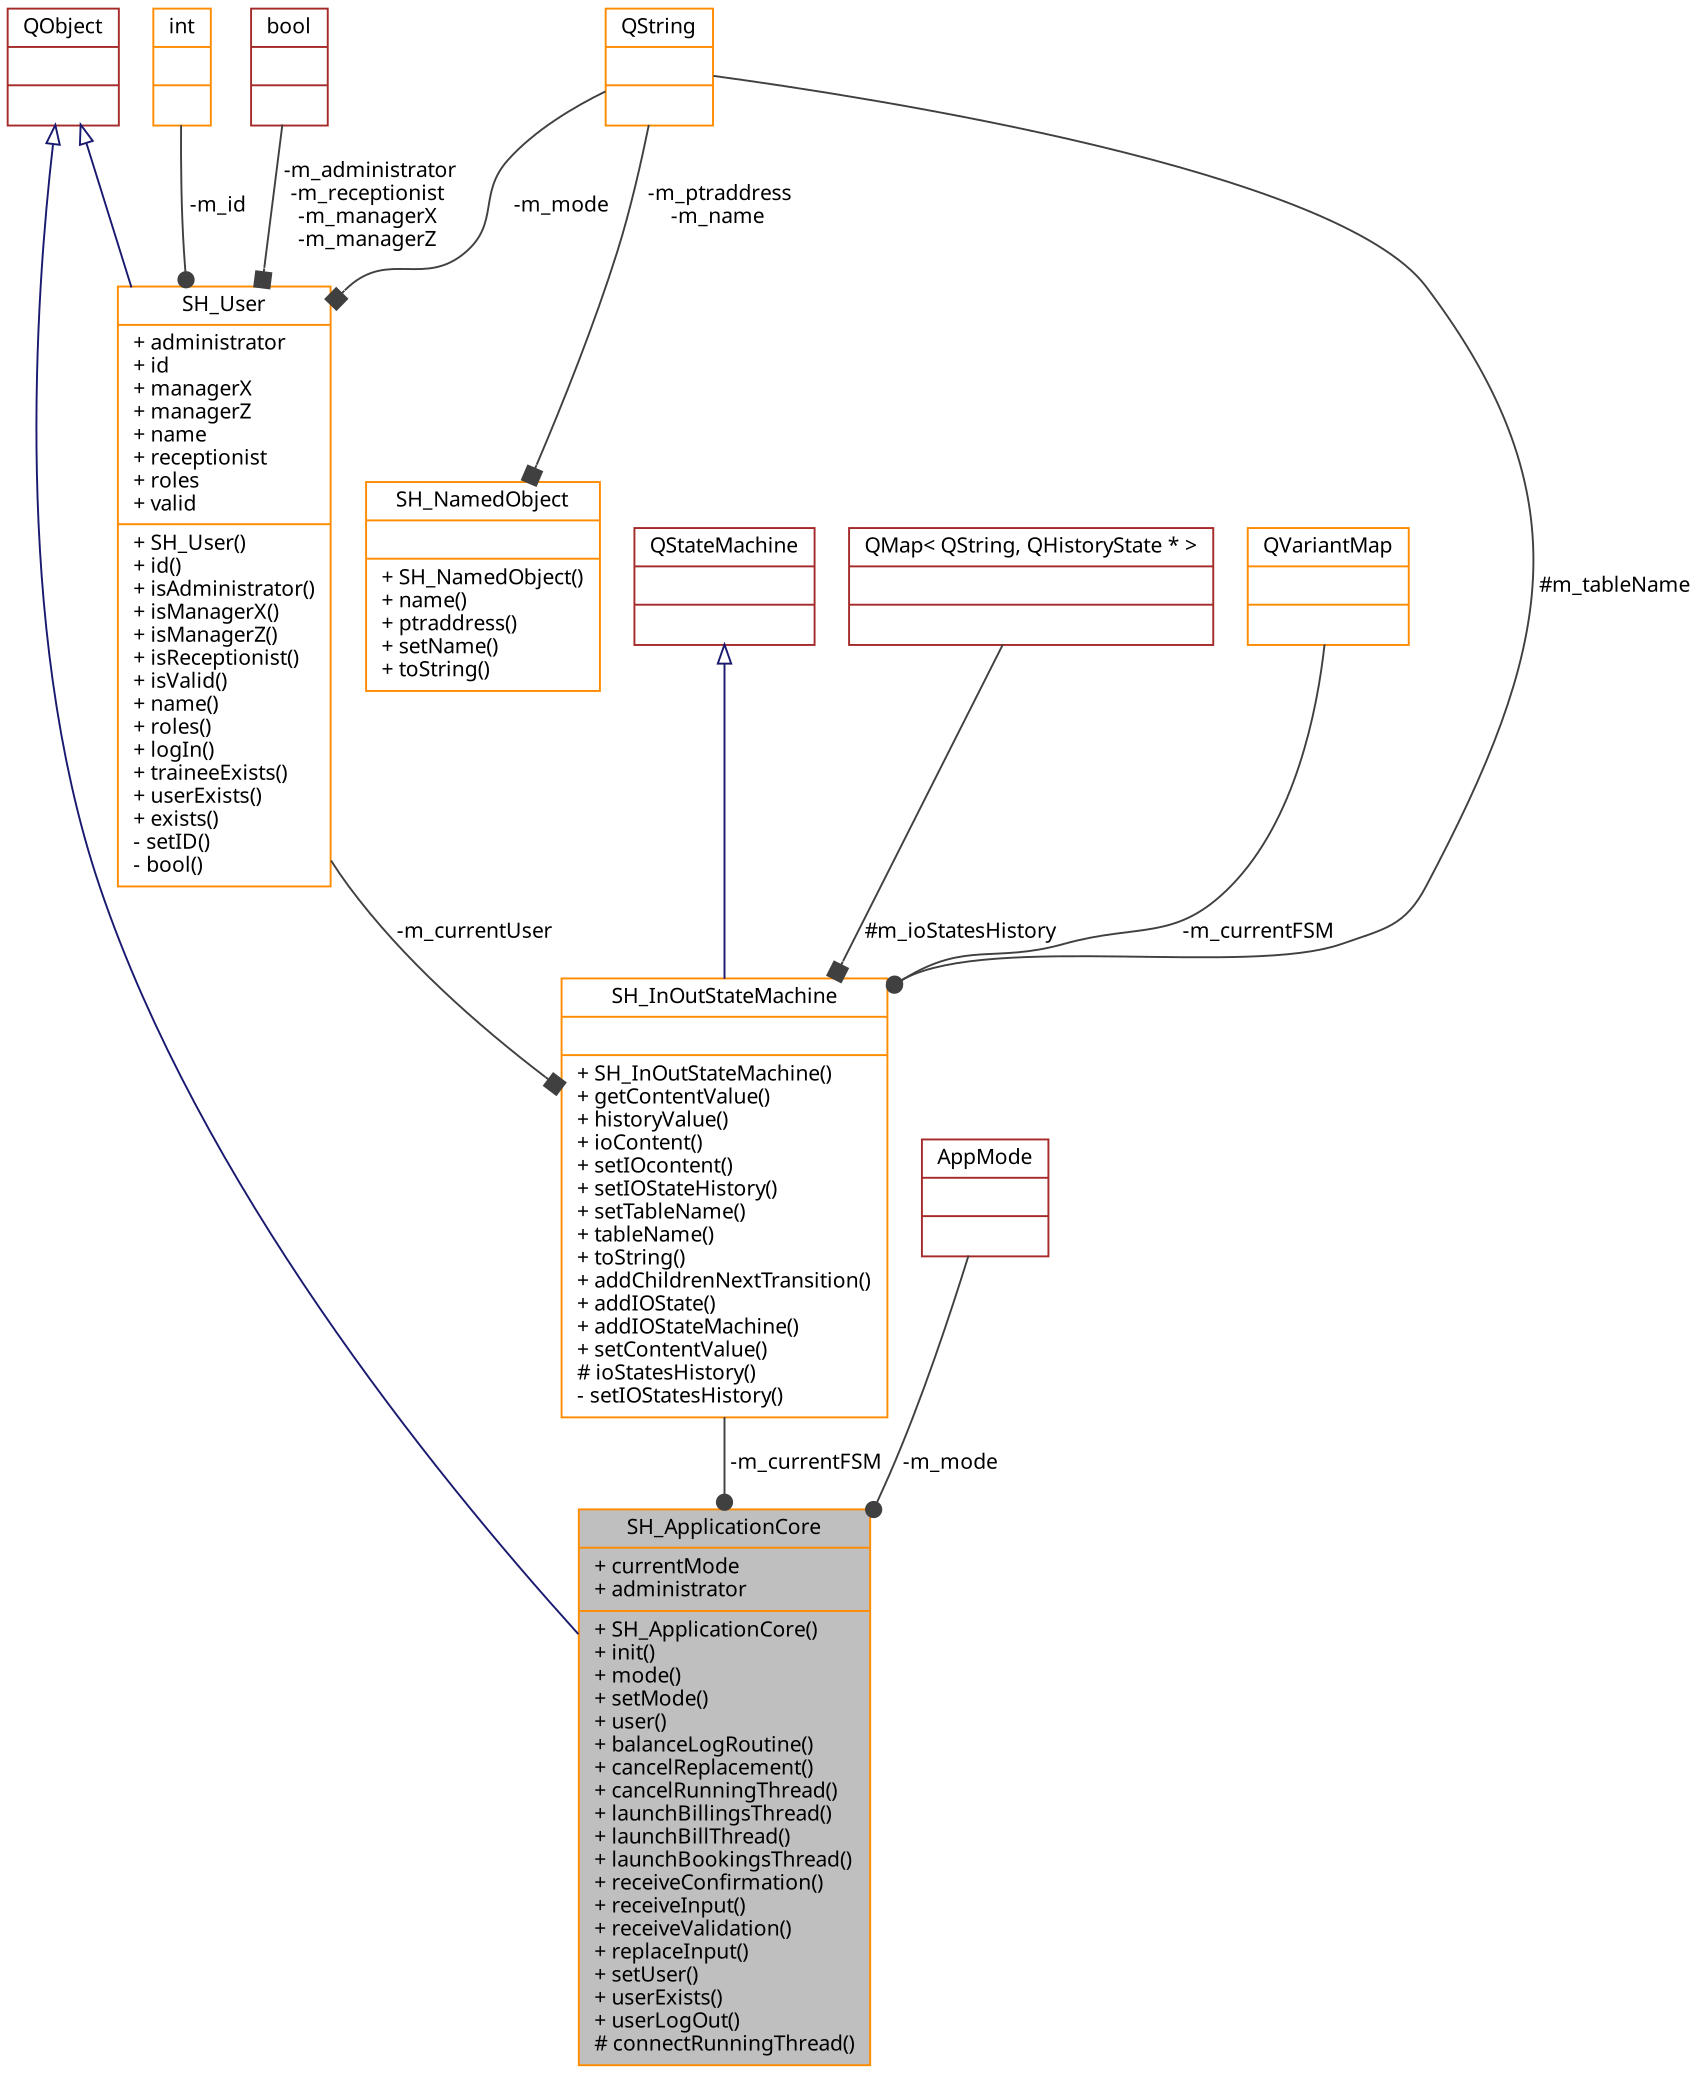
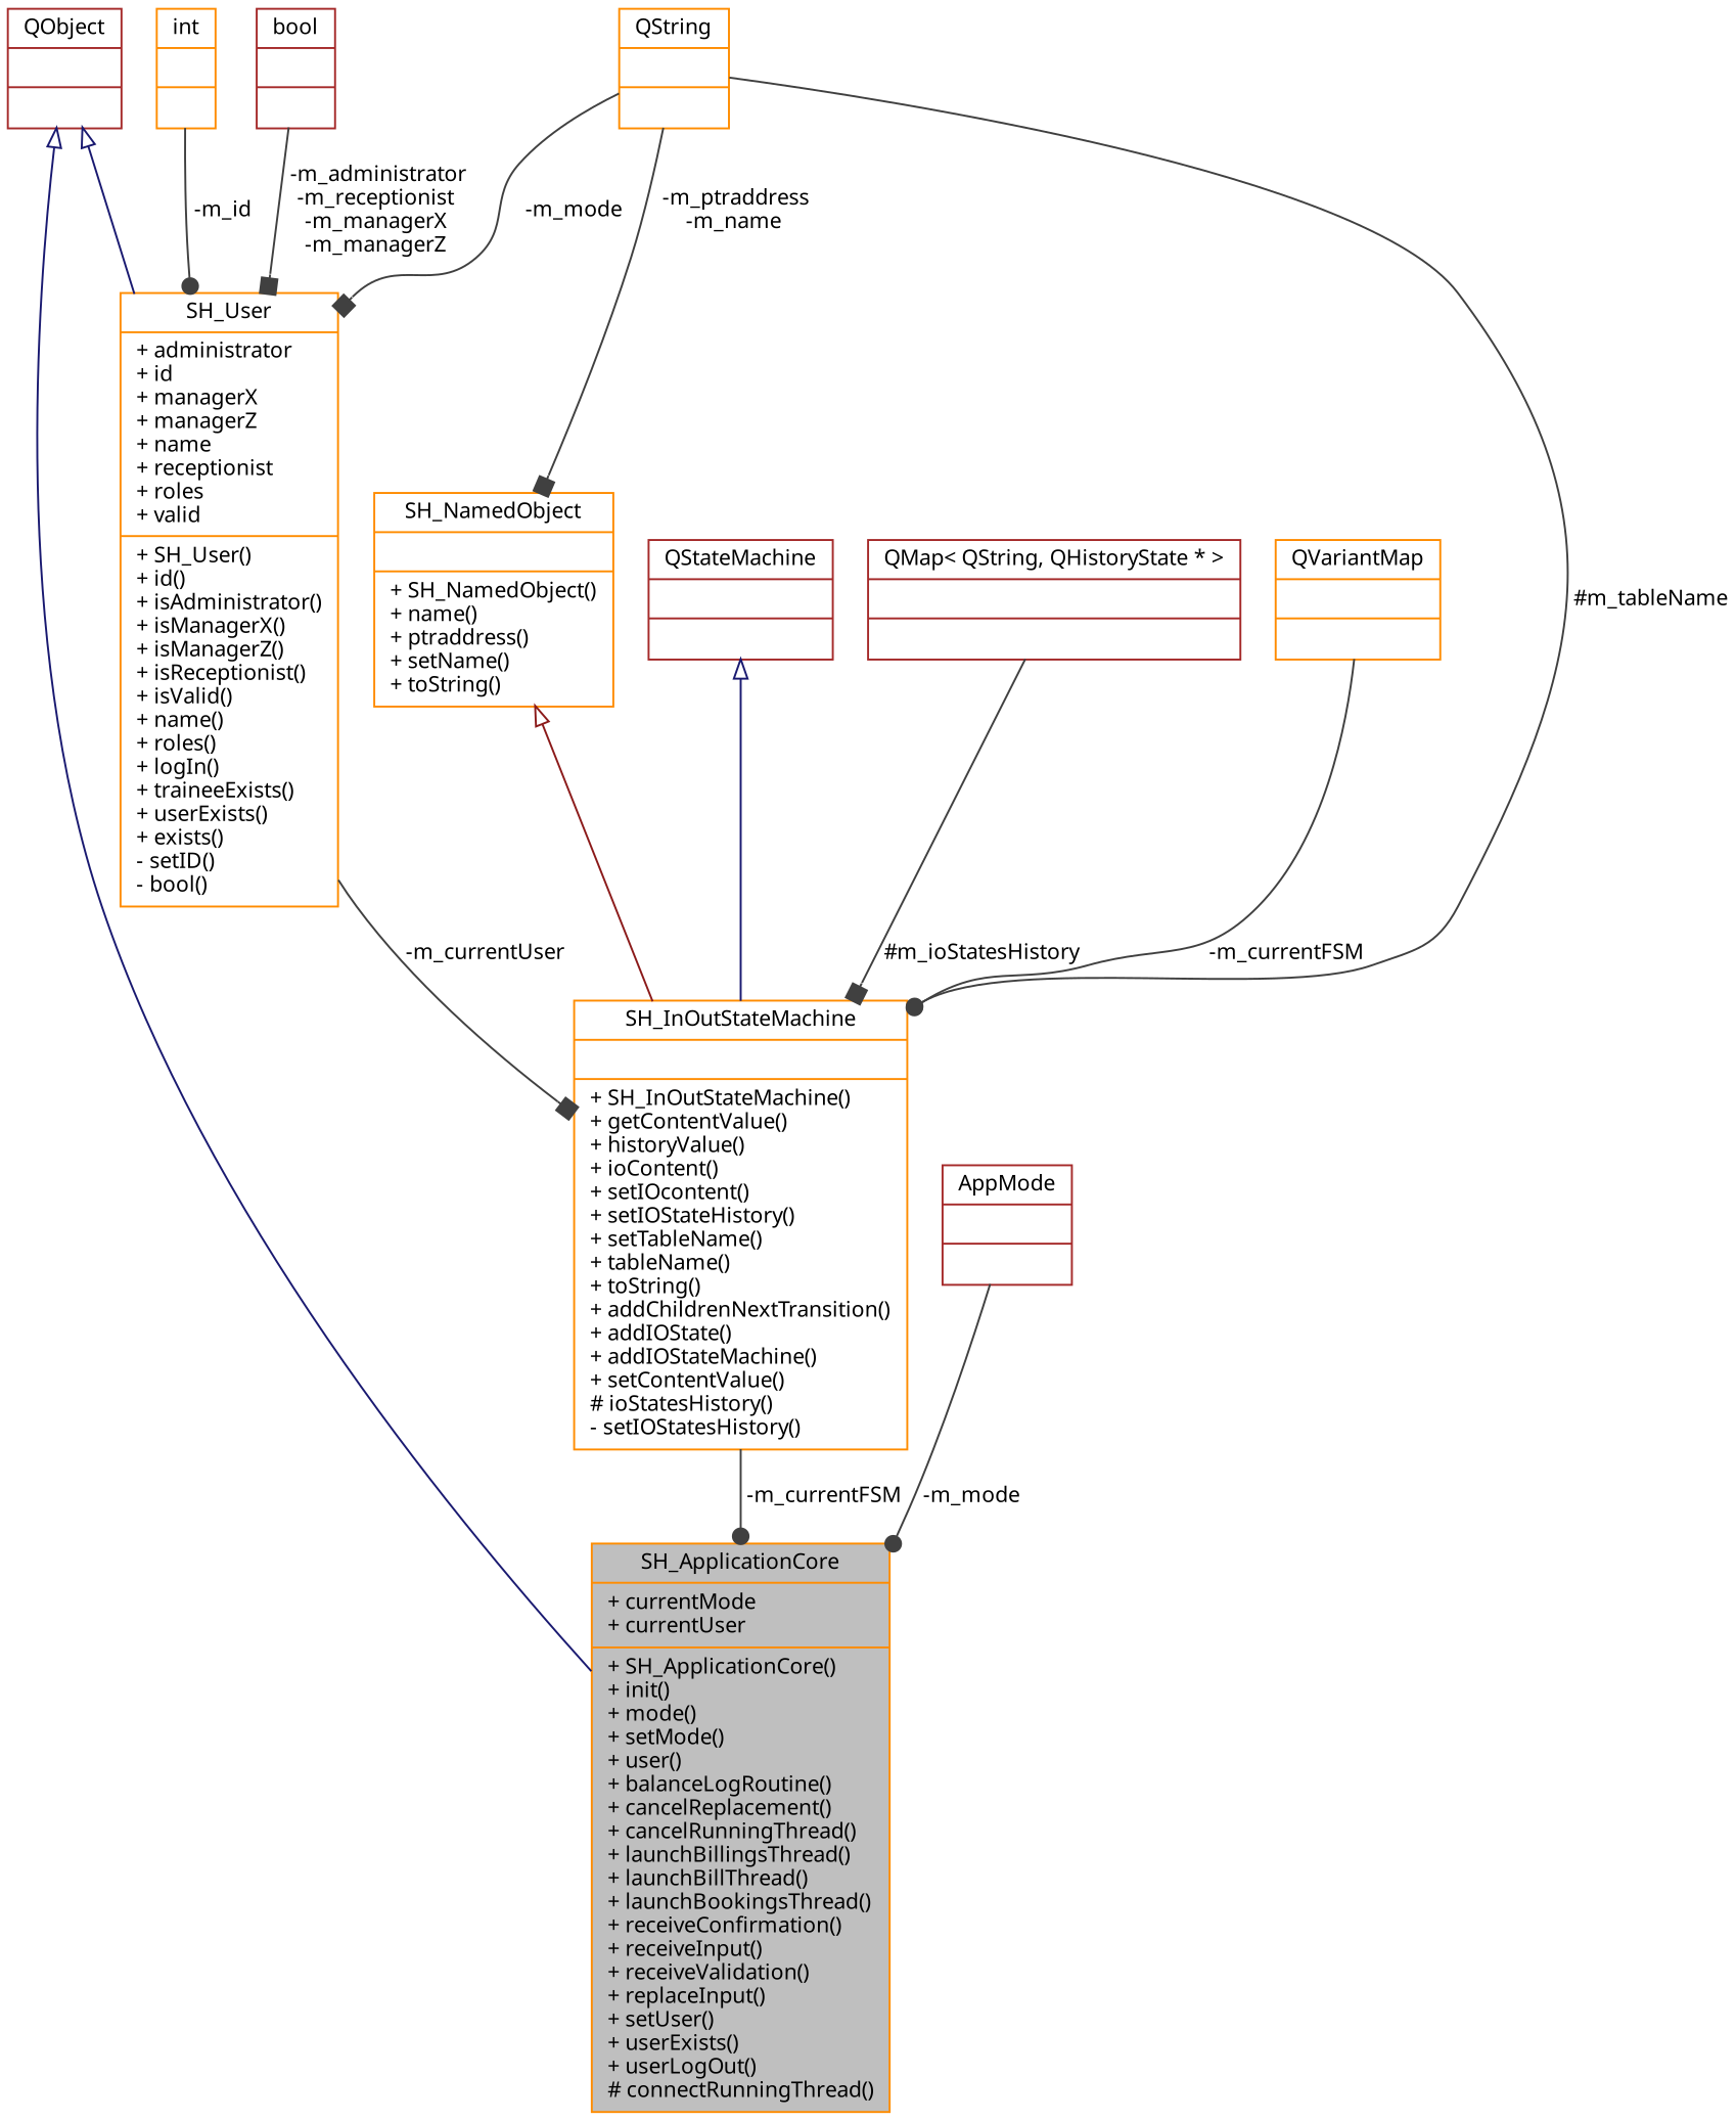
  digraph {
    node [color=darkorange fontname=Verdana fontsize=11 shape=record]
    edge [color=grey25 fontname=Verdana fontsize=11 labelfontname=Verdana labelfontsize=11 style=solid arrowhead=box]
-   n1 [fillcolor=grey75 fontcolor=black height=0.2 label="{SH_ApplicationCore\n|+ currentMode\l+ administrator\l|+ SH_ApplicationCore()\l+ init()\l+ mode()\l+ setMode()\l+ user()\l+ balanceLogRoutine()\l+ cancelReplacement()\l+ cancelRunningThread()\l+ launchBillingsThread()\l+ launchBillThread()\l+ launchBookingsThread()\l+ receiveConfirmation()\l+ receiveInput()\l+ receiveValidation()\l+ replaceInput()\l+ setUser()\l+ userExists()\l+ userLogOut()\l# connectRunningThread()\l}" style=filled width=0.4]
+   n1 [fillcolor=grey75 fontcolor=black height=0.2 label="{SH_ApplicationCore\n|+ currentMode\l+ currentUser\l|+ SH_ApplicationCore()\l+ init()\l+ mode()\l+ setMode()\l+ user()\l+ balanceLogRoutine()\l+ cancelReplacement()\l+ cancelRunningThread()\l+ launchBillingsThread()\l+ launchBillThread()\l+ launchBookingsThread()\l+ receiveConfirmation()\l+ receiveInput()\l+ receiveValidation()\l+ replaceInput()\l+ setUser()\l+ userExists()\l+ userLogOut()\l# connectRunningThread()\l}" style=filled width=0.4]
    n2 [color=brown height=0.2 label="{QObject\n||}" width=0.4]
    n3 [height=0.2 label="{SH_User\n|+ administrator\l+ id\l+ managerX\l+ managerZ\l+ name\l+ receptionist\l+ roles\l+ valid\l|+ SH_User()\l+ id()\l+ isAdministrator()\l+ isManagerX()\l+ isManagerZ()\l+ isReceptionist()\l+ isValid()\l+ name()\l+ roles()\l+ logIn()\l+ traineeExists()\l+ userExists()\l+ exists()\l- setID()\l- bool()\l}" width=0.4]
    n4 [height=0.2 label="{SH_InOutStateMachine\n||+ SH_InOutStateMachine()\l+ getContentValue()\l+ historyValue()\l+ ioContent()\l+ setIOcontent()\l+ setIOStateHistory()\l+ setTableName()\l+ tableName()\l+ toString()\l+ addChildrenNextTransition()\l+ addIOState()\l+ addIOStateMachine()\l+ setContentValue()\l# ioStatesHistory()\l- setIOStatesHistory()\l}" width=0.4]
    n5 [height=0.2 label="{QString\n||}" width=0.4]
    n6 [height=0.2 label="{SH_NamedObject\n||+ SH_NamedObject()\l+ name()\l+ ptraddress()\l+ setName()\l+ toString()\l}" width=0.4]
    n7 [height=0.2 label="{int\n||}" width=0.4]
    n8 [color=brown height=0.2 label="{bool\n||}" width=0.4]
    n9 [color=brown height=0.2 label="{QStateMachine\n||}" width=0.4]
    n10 [color=brown height=0.2 label="{QMap\< QString, QHistoryState * \>\n||}" width=0.4]
    n11 [height=0.2 label="{QVariantMap\n||}" width=0.4]
    n12 [color=brown height=0.2 label="{AppMode\n||}" width=0.4]
    n2 -> n1 [arrowtail=onormal color=midnightblue dir=back arrowhead=""]
    n2 -> n3 [arrowtail=onormal color=midnightblue dir=back arrowhead=""]
    n3 -> n4 [label=" -m_currentUser"]
    n4 -> n1 [arrowhead=dot label=" -m_currentFSM"]
    n5 -> n3 [label=" -m_mode"]
    n5 -> n4 [arrowhead=dot label=" #m_tableName"]
    n5 -> n6 [label=" -m_ptraddress\n-m_name"]
+   n6 -> n4 [arrowtail=onormal color=firebrick4 dir=back arrowhead=""]
    n7 -> n3 [arrowhead=dot label=" -m_id"]
    n8 -> n3 [label=" -m_administrator\n-m_receptionist\n-m_managerX\n-m_managerZ"]
    n9 -> n4 [arrowtail=onormal color=midnightblue dir=back arrowhead=""]
    n10 -> n4 [label=" #m_ioStatesHistory"]
    n11 -> n4 [arrowhead=dot label=" -m_currentFSM"]
    n12 -> n1 [arrowhead=dot label=" -m_mode"]
  }
